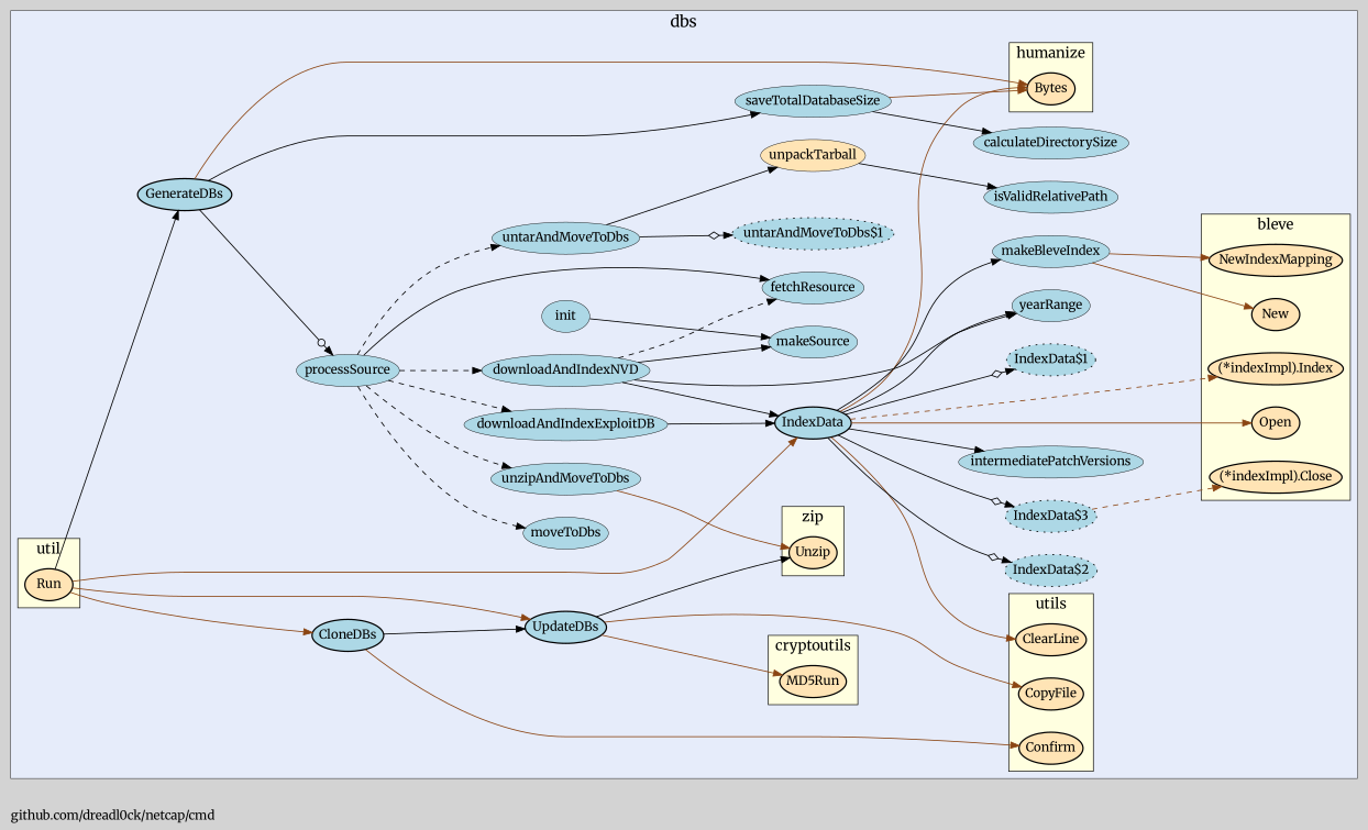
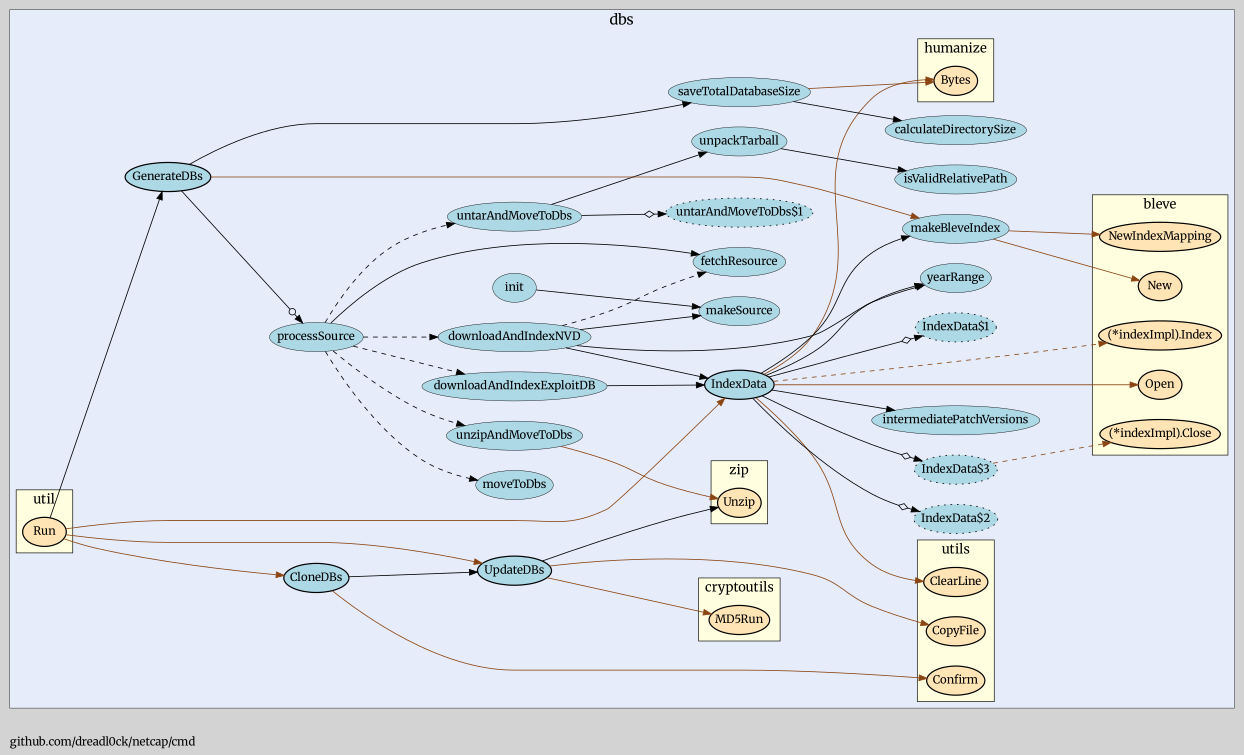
  digraph {
    bgcolor=lightgray
    fontname=Merriweather
    fontsize=14
    label="github.com/dreadl0ck/netcap/cmd"
    labeljust=l
    nodesep=0.35
    penwidth=0.5
    rankdir=LR
    style=solid
    node [fillcolor=lightblue fontname=Merriweather margin="0.05,0.0" penwidth=1.5 shape=ellipse style=filled]
    edge [fontname=Merriweather minlen=2]
    n1 [fillcolor=moccasin label=Open]
    n2 [fillcolor=moccasin label=NewIndexMapping]
    n3 [fillcolor=moccasin label=New]
    n4 [fillcolor=moccasin label="(*indexImpl).Close"]
    n5 [fillcolor=moccasin label="(*indexImpl).Index"]
    n6 [fillcolor=moccasin label=MD5Run]
    n7 [fillcolor=moccasin label=Run]
    n8 [fillcolor=moccasin label=Confirm]
    n9 [fillcolor=moccasin label=CopyFile]
    n10 [fillcolor=moccasin label=ClearLine]
    n11 [fillcolor=moccasin label=Bytes]
    n12 [fillcolor=moccasin label=Unzip]
    n13 [label=CloneDBs]
    n14 [label=UpdateDBs]
    n15 [label=processSource penwidth=0.5]
    n16 [label=fetchResource penwidth=0.5]
    n17 [label=moveToDbs penwidth=0.5]
    n18 [label=unzipAndMoveToDbs penwidth=0.5]
    n19 [label=untarAndMoveToDbs penwidth=0.5]
    n20 [label="untarAndMoveToDbs$1" penwidth=1.0 style="dotted,filled"]
-   n21 [fillcolor=moccasin label=unpackTarball penwidth=0.5]
+   n21 [label=unpackTarball penwidth=0.5]
    n22 [label=isValidRelativePath penwidth=0.5]
    n23 [label=downloadAndIndexNVD penwidth=0.5]
    n24 [label=yearRange penwidth=0.5]
    n25 [label=makeSource penwidth=0.5]
    n26 [label=IndexData]
    n27 [label=makeBleveIndex penwidth=0.5]
    n28 [label="IndexData$1" penwidth=1.0 style="dotted,filled"]
    n29 [label="IndexData$2" penwidth=1.0 style="dotted,filled"]
    n30 [label="IndexData$3" penwidth=1.0 style="dotted,filled"]
    n31 [label=intermediatePatchVersions penwidth=0.5]
    n32 [label=downloadAndIndexExploitDB penwidth=0.5]
    n33 [label=GenerateDBs]
    n34 [label=saveTotalDatabaseSize penwidth=0.5]
    n35 [label=calculateDirectorySize penwidth=0.5]
    n36 [label=init penwidth=0.5]
    subgraph cluster_1 {
      bgcolor="#e6ecfa"
      fontsize=18
      label=dbs
      labeljust=c
      labelloc=t
      n13
      n14
      n15
      n16
      n17
      n18
      n19
      n20
      n21
      n22
      n23
      n24
      n25
      n26
      n27
      n28
      n29
      n30
      n31
      n32
      n33
      n34
      n35
      n36
      subgraph cluster_2 {
        bgcolor="#e6ecfa"
        fillcolor=lightyellow
        fontsize=16
        label=bleve
        labeljust=c
        labelloc=t
        penwidth=0.8
        rank=sink
        style=filled
        n1
        n2
        n3
        n4
        n5
      }
      subgraph cluster_3 {
        bgcolor="#e6ecfa"
        fillcolor=lightyellow
        fontsize=16
        label=cryptoutils
        labeljust=c
        labelloc=t
        penwidth=0.8
        rank=sink
        style=filled
        n6
      }
      subgraph cluster_4 {
        bgcolor="#e6ecfa"
        fillcolor=lightyellow
        fontsize=16
        label=util
        labeljust=c
        labelloc=t
        penwidth=0.8
        rank=sink
        style=filled
        n7
      }
      subgraph cluster_5 {
        bgcolor="#e6ecfa"
        fillcolor=lightyellow
        fontsize=16
        label=utils
        labeljust=c
        labelloc=t
        penwidth=0.8
        rank=sink
        style=filled
        n8
        n9
        n10
      }
      subgraph cluster_6 {
        bgcolor="#e6ecfa"
        fillcolor=lightyellow
        fontsize=16
        label=humanize
        labeljust=c
        labelloc=t
        penwidth=0.8
        rank=sink
        style=filled
        n11
      }
      subgraph cluster_7 {
        bgcolor="#e6ecfa"
        fillcolor=lightyellow
        fontsize=16
        label=zip
        labeljust=c
        labelloc=t
        penwidth=0.8
        rank=sink
        style=filled
        n12
      }
    }
    n7 -> n13 [color=saddlebrown]
    n7 -> n14 [color=saddlebrown]
    n7 -> n26 [color=saddlebrown]
    n7 -> n33 [color=black]
    n13 -> n8 [color=saddlebrown]
    n13 -> n14
    n14 -> n6 [color=saddlebrown]
    n14 -> n9 [color=saddlebrown]
    n14 -> n12 [color=black]
    n15 -> n16
    n15 -> n17 [style=dashed]
    n15 -> n18 [style=dashed]
    n15 -> n19 [style=dashed]
    n15 -> n23 [style=dashed]
    n15 -> n32 [style=dashed]
    n18 -> n12 [color=saddlebrown]
    n19 -> n20 [arrowhead=normalnoneodiamond]
    n19 -> n21
    n21 -> n22
    n23 -> n16 [style=dashed]
    n23 -> n24
    n23 -> n25
    n23 -> n26
    n26 -> n1 [color=saddlebrown]
    n26 -> n5 [color=saddlebrown style=dashed]
    n26 -> n10 [color=saddlebrown]
    n26 -> n11 [color=saddlebrown]
    n26 -> n24
    n26 -> n27
    n26 -> n28 [arrowhead=normalnoneodiamond]
    n26 -> n29 [arrowhead=normalnoneodiamond]
    n26 -> n30 [arrowhead=normalnoneodiamond]
    n26 -> n31
    n27 -> n2 [color=saddlebrown]
    n27 -> n3 [color=saddlebrown]
    n30 -> n4 [color=saddlebrown style=dashed]
    n32 -> n26
-   n33 -> n11 [color=saddlebrown]
+   n33 -> n27 [color=saddlebrown]
    n33 -> n15 [arrowhead=normalnoneodot]
    n33 -> n34
    n34 -> n11 [color=saddlebrown]
    n34 -> n35
    n36 -> n25
  }
